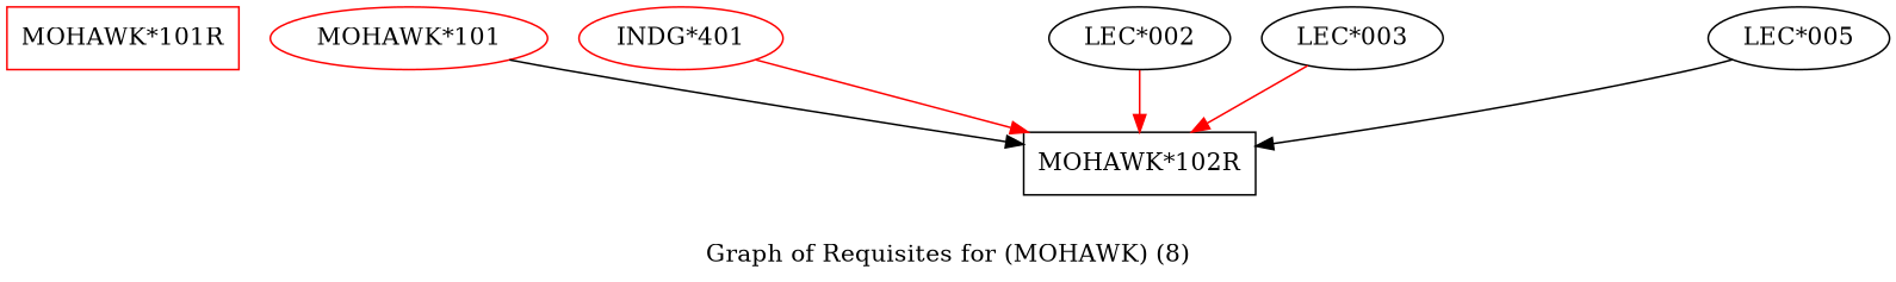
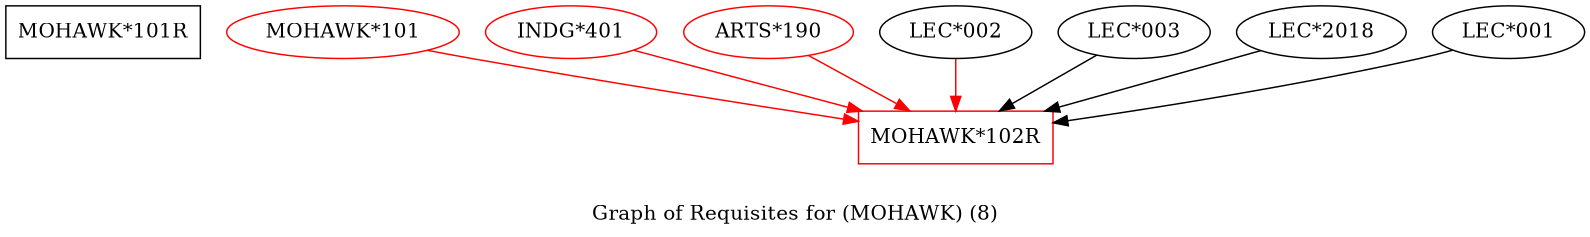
  strict digraph {
    label="Graph of Requisites for (MOHAWK) (8)"
    node [color=red]
    edge [color=red]
-   "MOHAWK*101R" [height=0.5 shape=box width=1.8472]
-   "MOHAWK*102R" [color=black height=0.5 shape=box width=1.8472]
+   "MOHAWK*101R" [color=black height=0.5 shape=box width=1.8472]
+   "MOHAWK*102R" [height=0.5 shape=box width=1.8472]
    "MOHAWK*101" [height=0.5 width=2.2026]
    n4 [height=0.5 label="INDG*401" width=1.6249]
+   "ARTS*190" [height=0.5 width=1.6068]
    "LEC*002" [height=0.5 width=1.4443 color=""]
    "LEC*003" [height=0.5 width=1.4443 color=""]
-   "LEC*001" [height=0.5 width=1.4443 label="LEC*005" color=""]
-   "MOHAWK*101" -> "MOHAWK*102R" [color=black]
+   "LEC*2018" [height=0.5 width=1.6068 color=""]
+   "LEC*001" [height=0.5 width=1.4443 color=""]
+   "MOHAWK*101" -> "MOHAWK*102R"
    n4 -> "MOHAWK*102R"
+   "ARTS*190" -> "MOHAWK*102R"
    "LEC*002" -> "MOHAWK*102R"
-   "LEC*003" -> "MOHAWK*102R"
+   "LEC*003" -> "MOHAWK*102R" [color=""]
+   "LEC*2018" -> "MOHAWK*102R" [color=""]
    "LEC*001" -> "MOHAWK*102R" [color=""]
  }
